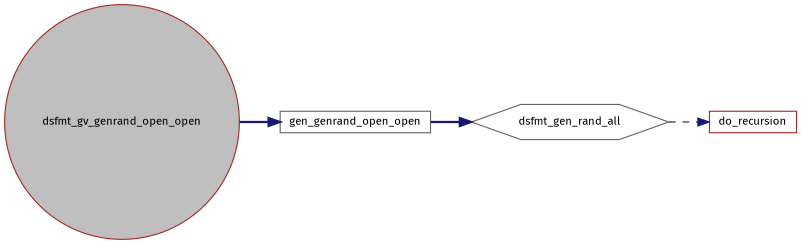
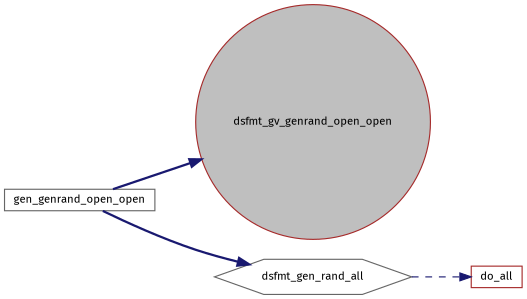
  digraph {
    fontname="Fira Sans"
    rankdir=LR
    node [color=brown fillcolor=white fontname="Fira Sans" fontsize=10 shape=box style=filled]
    edge [color=midnightblue fontname="Fira Sans" fontsize=10 labelfontname=Helvetica labelfontsize=10 style=bold]
    n1 [fillcolor=grey75 fontcolor=black height=0.2 label=dsfmt_gv_genrand_open_open shape=circle width=0.4]
    n2 [color=gray40 height=0.2 label=gen_genrand_open_open width=0.4]
    n3 [color=gray40 height=0.2 label=dsfmt_gen_rand_all shape=hexagon width=0.4]
-   n4 [height=0.2 label=do_recursion width=0.4]
-   n1 -> n2
+   n4 [height=0.2 label=do_all width=0.4]
+   n2 -> n1
    n2 -> n3
    n3 -> n4 [style=dashed]
  }
